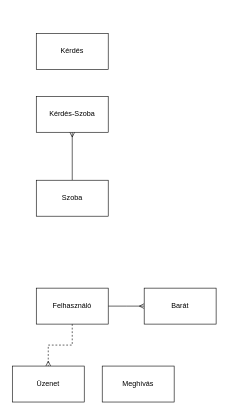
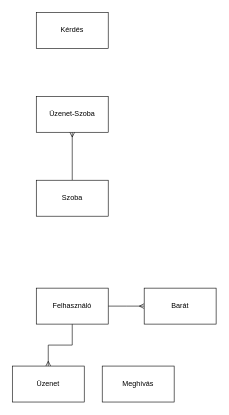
  <mxCell id="0" />
  <mxCell id="1" parent="0" />
- <mxCell id="2" style="edgeStyle=orthogonalEdgeStyle;rounded=0;orthogonalLoop=1;jettySize=auto;html=1;entryX=0.5;entryY=0;entryDx=0;entryDy=0;endArrow=ERmany;endFill=0;dashed=1;" edge="1" parent="1" source="4" target="9"><mxGeometry relative="1" as="geometry" /></mxCell>
+ <mxCell id="2" style="edgeStyle=orthogonalEdgeStyle;rounded=0;orthogonalLoop=1;jettySize=auto;html=1;entryX=0.5;entryY=0;entryDx=0;entryDy=0;endArrow=ERmany;endFill=0;" edge="1" parent="1" source="4" target="9"><mxGeometry relative="1" as="geometry" /></mxCell>
  <mxCell id="3" style="edgeStyle=orthogonalEdgeStyle;rounded=0;orthogonalLoop=1;jettySize=auto;html=1;endArrow=ERmany;endFill=0;" edge="1" parent="1" source="4"><mxGeometry relative="1" as="geometry"><mxPoint x="240" y="510" as="targetPoint" /></mxGeometry></mxCell>
  <mxCell id="4" value="Felhasználó" style="rounded=0;whiteSpace=wrap;html=1;" vertex="1" parent="1"><mxGeometry x="60" y="480" width="120" height="60" as="geometry" /></mxCell>
  <mxCell id="5" value="Meghívás" style="rounded=0;whiteSpace=wrap;html=1;" vertex="1" parent="1"><mxGeometry x="170" y="610" width="120" height="60" as="geometry" /></mxCell>
  <mxCell id="6" style="edgeStyle=orthogonalEdgeStyle;rounded=0;orthogonalLoop=1;jettySize=auto;html=1;entryX=0.5;entryY=1;entryDx=0;entryDy=0;endArrow=ERmany;endFill=0;" edge="1" parent="1" source="7" target="11"><mxGeometry relative="1" as="geometry" /></mxCell>
  <mxCell id="7" value="Szoba" style="rounded=0;whiteSpace=wrap;html=1;" vertex="1" parent="1"><mxGeometry x="60" y="300" width="120" height="60" as="geometry" /></mxCell>
  <mxCell id="8" value="Barát" style="rounded=0;whiteSpace=wrap;html=1;" vertex="1" parent="1"><mxGeometry x="240" y="480" width="120" height="60" as="geometry" /></mxCell>
  <mxCell id="9" value="Üzenet" style="rounded=0;whiteSpace=wrap;html=1;" vertex="1" parent="1"><mxGeometry x="20" y="610" width="120" height="60" as="geometry" /></mxCell>
- <mxCell id="10" value="Kérdés" style="rounded=0;whiteSpace=wrap;html=1;" vertex="1" parent="1"><mxGeometry x="60" y="55" width="120" height="60" as="geometry" /></mxCell>
- <mxCell id="11" value="Kérdés-Szoba" style="rounded=0;whiteSpace=wrap;html=1;" vertex="1" parent="1"><mxGeometry x="60" y="160" width="120" height="60" as="geometry" /></mxCell>
+ <mxCell id="10" value="Kérdés" style="rounded=0;whiteSpace=wrap;html=1;" vertex="1" parent="1"><mxGeometry x="60" y="20" width="120" height="60" as="geometry" /></mxCell>
+ <mxCell id="11" value="Üzenet-Szoba" style="rounded=0;whiteSpace=wrap;html=1;" vertex="1" parent="1"><mxGeometry x="60" y="160" width="120" height="60" as="geometry" /></mxCell>
